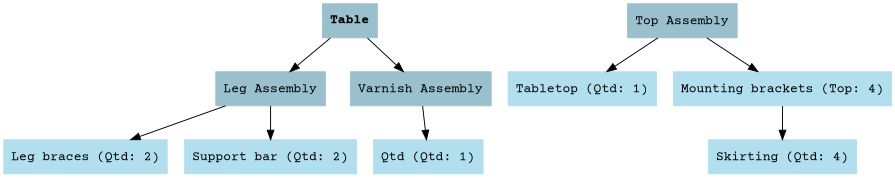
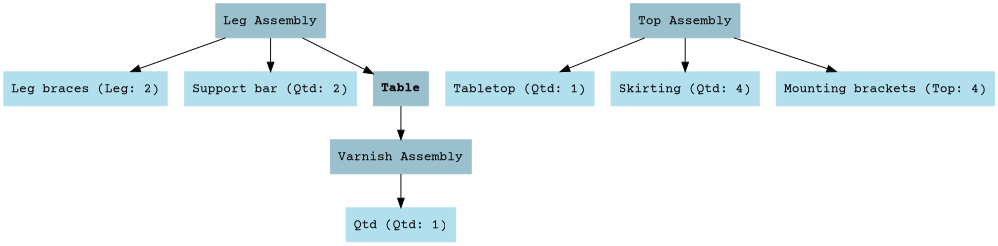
  digraph {
    fontname="Courier Prime"
    node [color=lightblue2 fontname="Courier Prime" shape=box style=filled]
    edge [fontname="Courier Prime"]
-   n1 [label="Leg braces (Qtd: 2)"]
+   n1 [label="Leg braces (Leg: 2)"]
    n2 [label="Tabletop (Qtd: 1)"]
    n3 [label="Skirting (Qtd: 4)"]
    n4 [label="Mounting brackets (Top: 4)"]
    n5 [label="Support bar (Qtd: 2)"]
    n6 [label="Qtd (Qtd: 1)"]
    n7 [color=lightblue3 label="Leg Assembly"]
    n8 [color=lightblue3 label="Top Assembly"]
    n9 [color=lightblue3 label="Varnish Assembly"]
    n10 [color=lightblue3 label=<<b>Table</b>>]
    n7 -> n1
    n7 -> n5
    n8 -> n2
-   n4 -> n3
+   n8 -> n3
    n8 -> n4
    n9 -> n6
-   n10 -> n7
+   n7 -> n10
    n10 -> n9
  }
